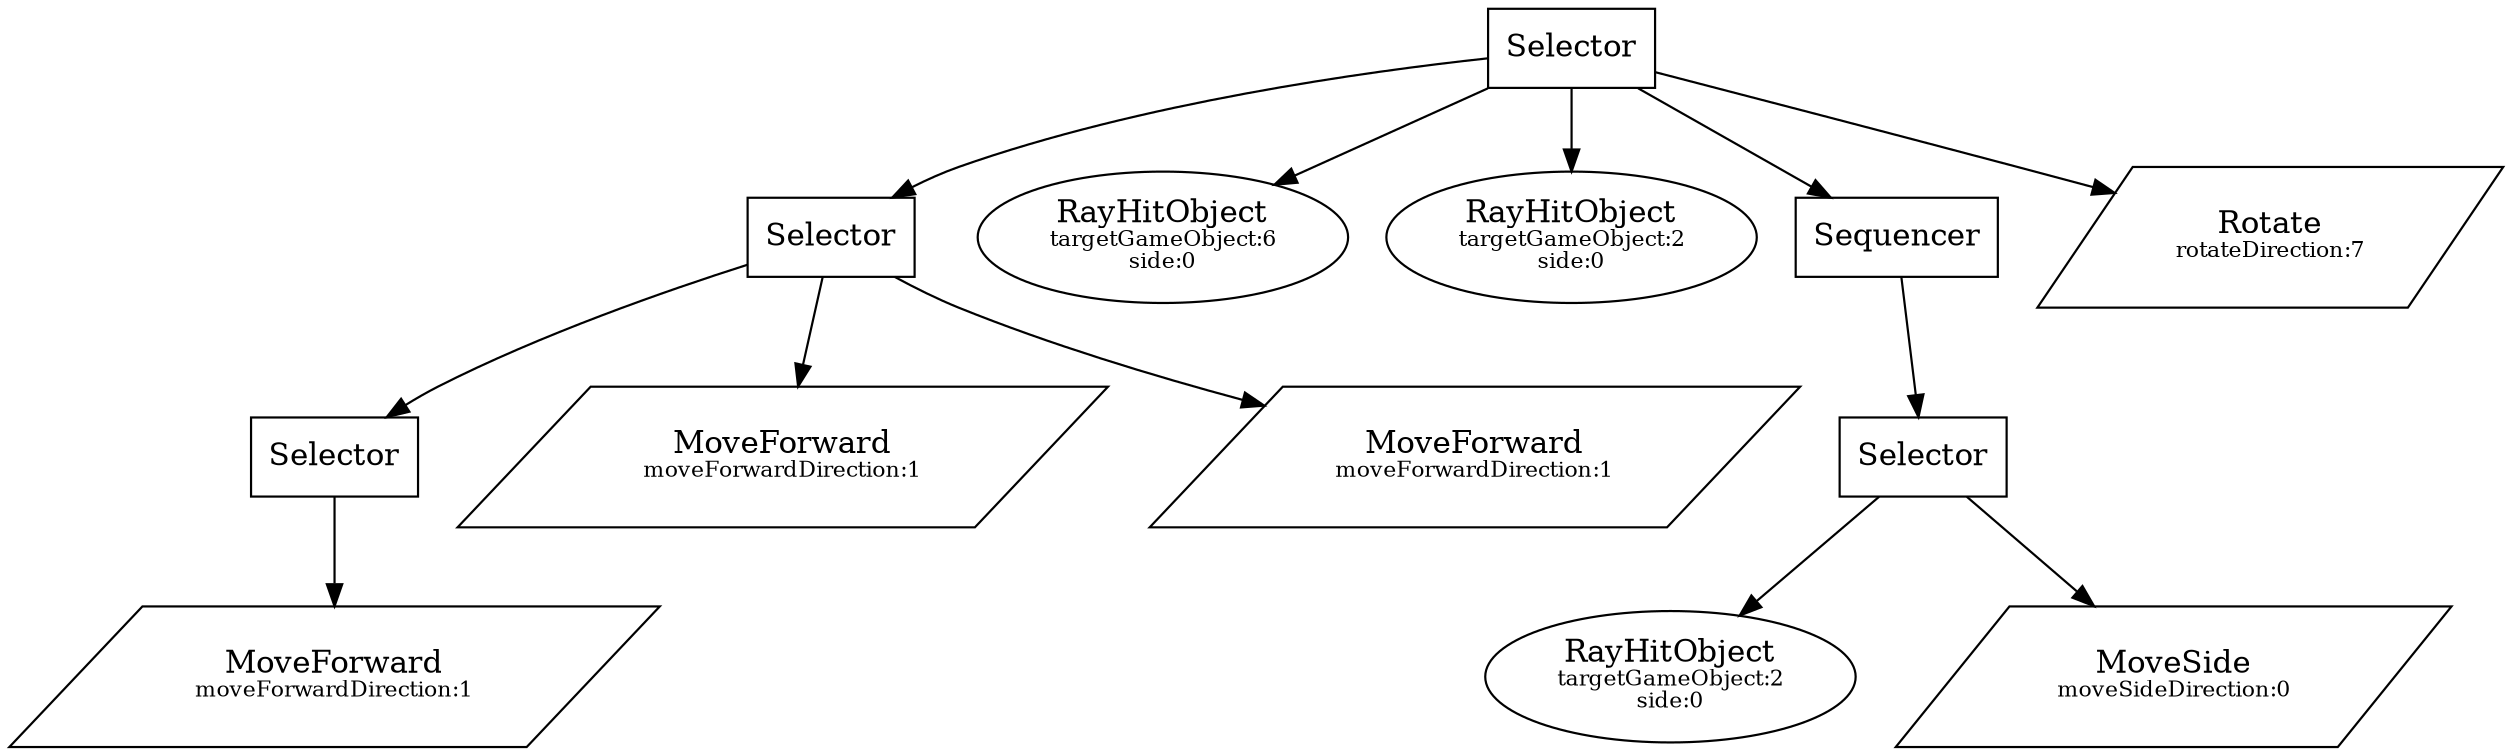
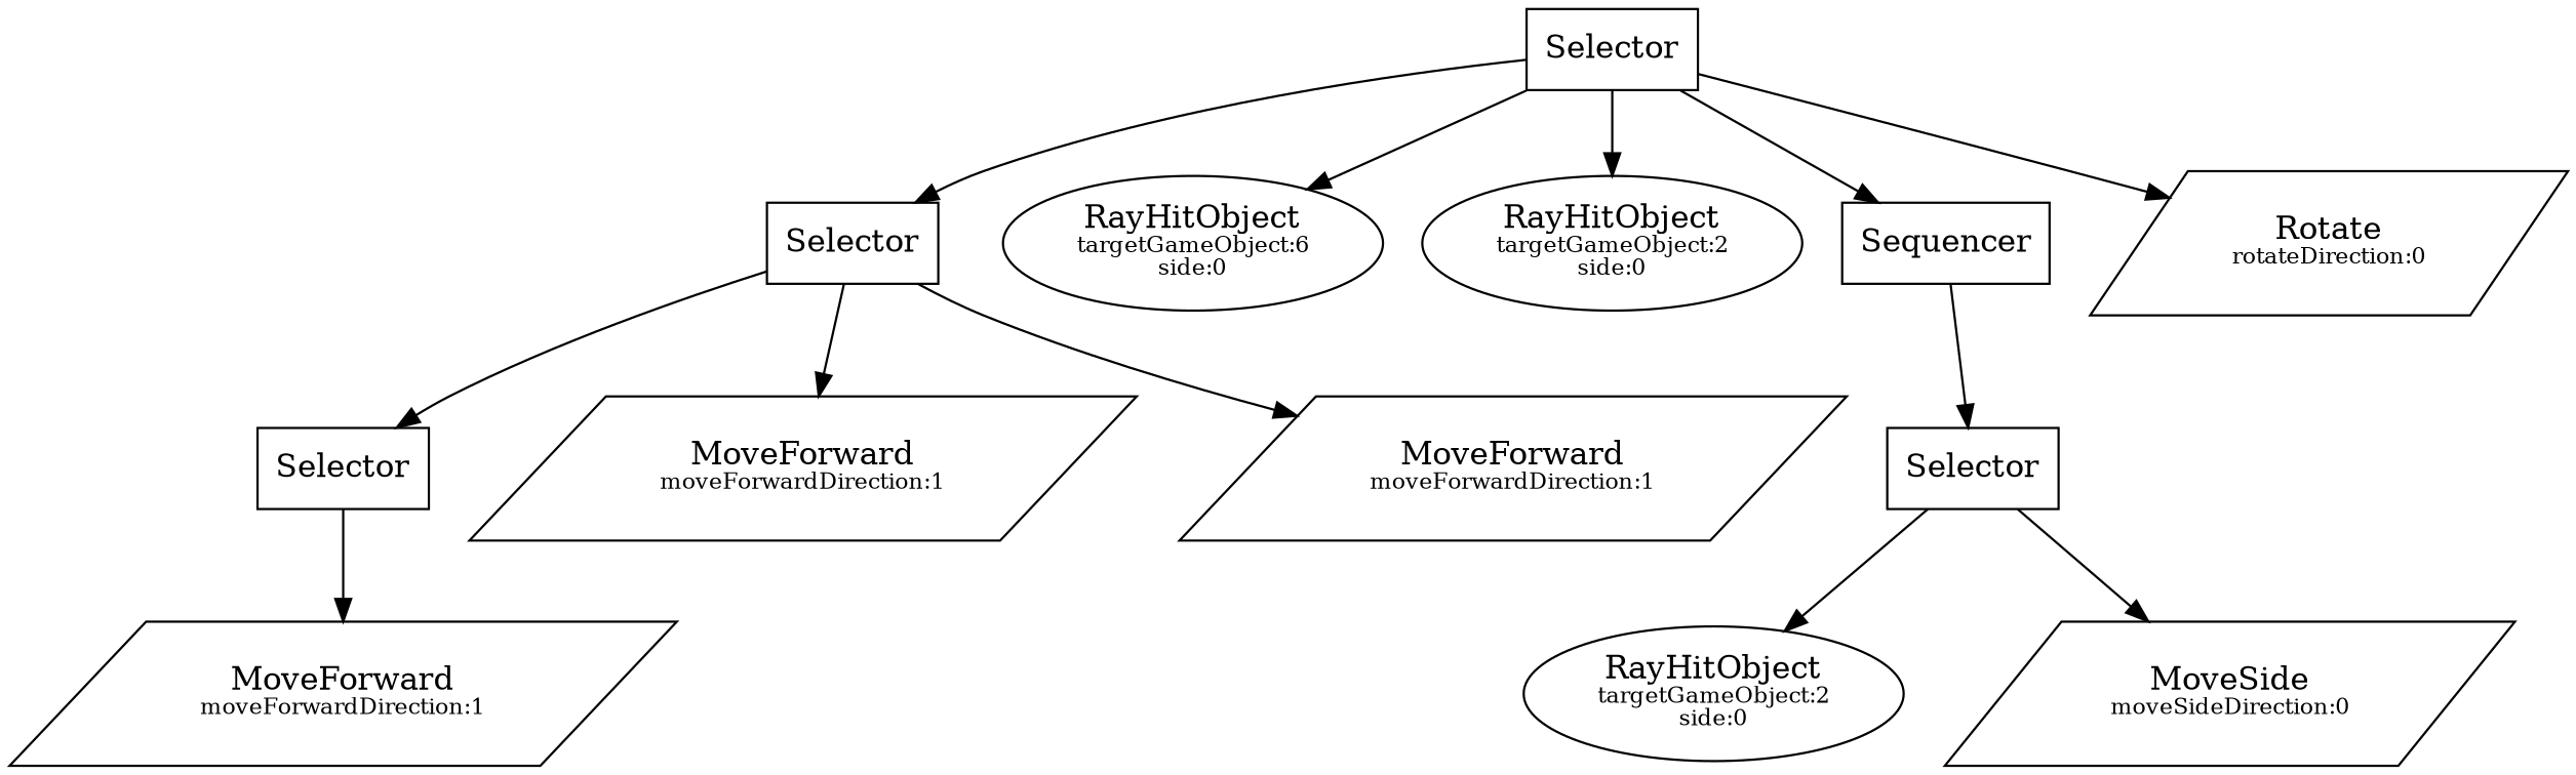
  digraph {
    node [shape=polygon]
    n1 [label=Selector]
    n2 [label=Selector]
    n3 [label=<RayHitObject<BR /><FONT POINT-SIZE="10">targetGameObject:6<BR />side:0<BR /></FONT>> shape=ellipse]
    n4 [label=<RayHitObject<BR /><FONT POINT-SIZE="10">targetGameObject:2<BR />side:0<BR /></FONT>> shape=ellipse]
    n5 [label=Sequencer]
-   n6 [label=<Rotate<BR /><FONT POINT-SIZE="10">rotateDirection:7<BR /></FONT>> shape=parallelogram]
+   n6 [label=<Rotate<BR /><FONT POINT-SIZE="10">rotateDirection:0<BR /></FONT>> shape=parallelogram]
    n7 [label=Selector]
    n8 [label=<MoveForward<BR /><FONT POINT-SIZE="10">moveForwardDirection:1<BR /></FONT>> shape=parallelogram]
    n9 [label=<MoveForward<BR /><FONT POINT-SIZE="10">moveForwardDirection:1<BR /></FONT>> shape=parallelogram]
    n10 [label=<MoveForward<BR /><FONT POINT-SIZE="10">moveForwardDirection:1<BR /></FONT>> shape=parallelogram]
    n11 [label=Selector]
    n12 [label=<RayHitObject<BR /><FONT POINT-SIZE="10">targetGameObject:2<BR />side:0<BR /></FONT>> shape=ellipse]
    n13 [label=<MoveSide<BR /><FONT POINT-SIZE="10">moveSideDirection:0<BR /></FONT>> shape=parallelogram]
    n1 -> n2
    n1 -> n3
    n1 -> n4
    n1 -> n5
    n1 -> n6
    n2 -> n7
    n2 -> n8
    n2 -> n9
    n5 -> n11
    n7 -> n10
    n11 -> n12
    n11 -> n13
  }
